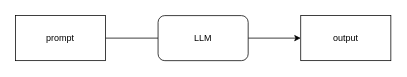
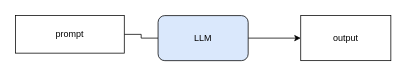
  <mxCell id="0" />
  <mxCell id="1" parent="0" />
  <mxCell id="2" style="edgeStyle=orthogonalEdgeStyle;rounded=0;orthogonalLoop=1;jettySize=auto;html=1;exitX=1;exitY=0.5;exitDx=0;exitDy=0;entryX=0;entryY=0.5;entryDx=0;entryDy=0;endArrow=none;" edge="1" parent="1" source="3" target="5"><mxGeometry relative="1" as="geometry" /></mxCell>
- <mxCell id="3" value="prompt" style="rounded=0;whiteSpace=wrap;html=1;" vertex="1" parent="1"><mxGeometry x="20" y="20" width="120" height="60" as="geometry" /></mxCell>
+ <mxCell id="3" value="prompt" style="rounded=0;whiteSpace=wrap;html=1;" vertex="1" parent="1"><mxGeometry x="20" y="20" width="145" height="50" as="geometry" /></mxCell>
  <mxCell id="4" style="edgeStyle=orthogonalEdgeStyle;rounded=0;orthogonalLoop=1;jettySize=auto;html=1;exitX=1;exitY=0.5;exitDx=0;exitDy=0;" edge="1" parent="1" source="5" target="6"><mxGeometry relative="1" as="geometry" /></mxCell>
- <mxCell id="5" value="LLM" style="rounded=1;whiteSpace=wrap;html=1;" vertex="1" parent="1"><mxGeometry x="210" y="20" width="120" height="60" as="geometry" /></mxCell>
+ <mxCell id="5" value="LLM" style="rounded=1;whiteSpace=wrap;html=1;fillColor=#dae8fc;" vertex="1" parent="1"><mxGeometry x="210" y="20" width="120" height="60" as="geometry" /></mxCell>
  <mxCell id="6" value="output" style="rounded=0;whiteSpace=wrap;html=1;" vertex="1" parent="1"><mxGeometry x="400" y="20" width="120" height="60" as="geometry" /></mxCell>
